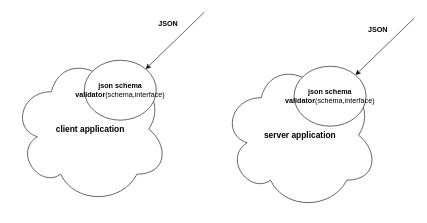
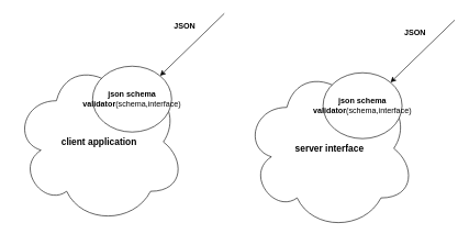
  <mxCell id="0" />
  <mxCell id="1" parent="0" />
  <mxCell id="2" value="&lt;b&gt;&lt;font style=&quot;font-size: 14px&quot;&gt;client application&lt;/font&gt;&lt;/b&gt;" style="ellipse;shape=cloud;whiteSpace=wrap;html=1;" vertex="1" parent="1"><mxGeometry y="90" width="260" height="250" as="geometry" x="20" /></mxCell>
  <mxCell id="3" value="&lt;b&gt;JSON&lt;/b&gt;" style="text;html=1;strokeColor=none;fillColor=none;align=center;verticalAlign=middle;whiteSpace=wrap;rounded=0;" vertex="1" parent="1"><mxGeometry x="260" y="30" width="40" height="20" as="geometry" /></mxCell>
  <mxCell id="4" value="&lt;b&gt;json schema validator&lt;/b&gt;(schema,interface)" style="ellipse;whiteSpace=wrap;html=1;" vertex="1" parent="1"><mxGeometry x="140" y="100" width="120" height="100" as="geometry" /></mxCell>
  <mxCell id="5" value="" style="endArrow=classic;html=1;entryX=1;entryY=0;entryDx=0;entryDy=0;" edge="1" parent="1" target="4"><mxGeometry width="50" height="50" relative="1" as="geometry"><mxPoint x="340" y="20" as="sourcePoint" /><mxPoint x="440" y="150" as="targetPoint" /></mxGeometry></mxCell>
- <mxCell id="6" value="&lt;b&gt;&lt;font style=&quot;font-size: 14px&quot;&gt;server application&lt;/font&gt;&lt;/b&gt;" style="ellipse;shape=cloud;whiteSpace=wrap;html=1;" vertex="1" parent="1"><mxGeometry x="370" y="100" width="260" height="250" as="geometry" /></mxCell>
+ <mxCell id="6" value="&lt;b&gt;&lt;font style=&quot;font-size: 14px&quot;&gt;server interface&lt;/font&gt;&lt;/b&gt;" style="ellipse;shape=cloud;whiteSpace=wrap;html=1;" vertex="1" parent="1"><mxGeometry x="370" y="100" width="260" height="250" as="geometry" /></mxCell>
  <mxCell id="7" value="&lt;b&gt;JSON&lt;/b&gt;" style="text;html=1;strokeColor=none;fillColor=none;align=center;verticalAlign=middle;whiteSpace=wrap;rounded=0;" vertex="1" parent="1"><mxGeometry x="610" y="40" width="40" height="20" as="geometry" /></mxCell>
  <mxCell id="8" value="&lt;b&gt;json schema validator&lt;/b&gt;(schema,interface)" style="ellipse;whiteSpace=wrap;html=1;" vertex="1" parent="1"><mxGeometry x="490" y="110" width="120" height="100" as="geometry" /></mxCell>
  <mxCell id="9" value="" style="endArrow=classic;html=1;entryX=1;entryY=0;entryDx=0;entryDy=0;" edge="1" parent="1" target="8"><mxGeometry width="50" height="50" relative="1" as="geometry"><mxPoint x="690" y="30" as="sourcePoint" /><mxPoint x="790" y="160" as="targetPoint" /></mxGeometry></mxCell>
